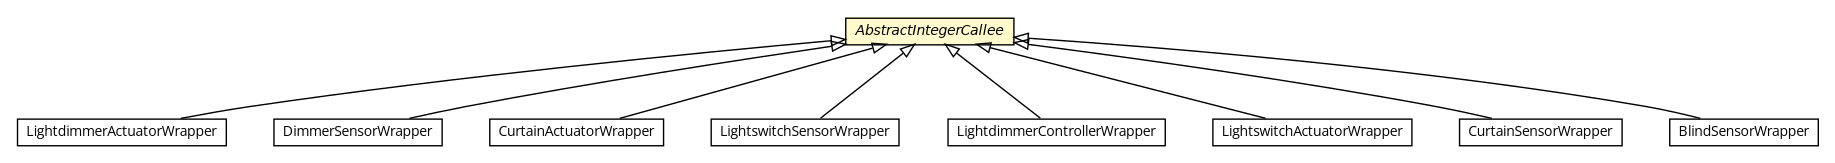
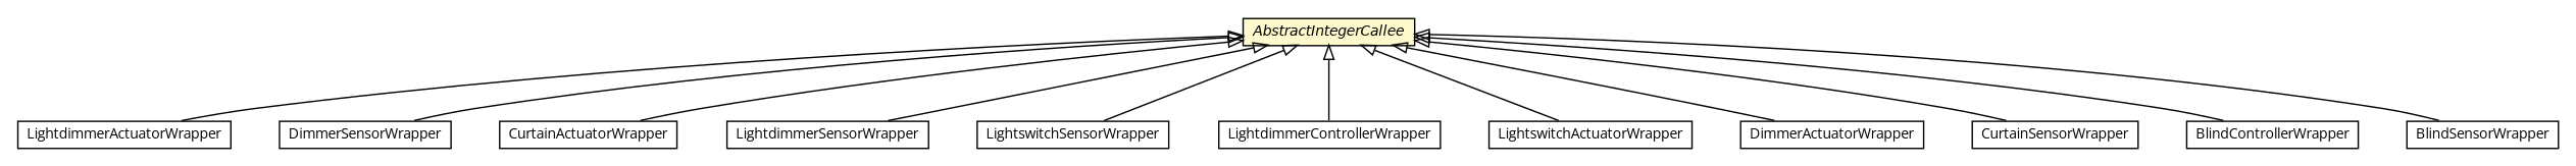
  digraph {
    fontname="Open Sans"
    nodesep=0.25
    ranksep=0.5
    node [fontcolor=black fontname="Open Sans" fontsize=10.0 shape=plaintext]
    edge [arrowtail=empty dir=back fontname="Open Sans" fontsize=10 headport=p labelfontname=Helvetica labelfontsize=10 tailport=p]
    n1 [label=<<table title="org.universAAL.lddi.smarthome.exporter.devices.LightdimmerActuatorWrapper" border="0" cellborder="1" cellspacing="0" cellpadding="2" port="p" href="./LightdimmerActuatorWrapper.html"> 		<tr><td><table border="0" cellspacing="0" cellpadding="1"> <tr><td align="center" balign="center"> LightdimmerActuatorWrapper </td></tr> 		</table></td></tr> 		</table>>]
    n2 [label=<<table title="org.universAAL.lddi.smarthome.exporter.devices.DimmerSensorWrapper" border="0" cellborder="1" cellspacing="0" cellpadding="2" port="p" href="./DimmerSensorWrapper.html"> 		<tr><td><table border="0" cellspacing="0" cellpadding="1"> <tr><td align="center" balign="center"> DimmerSensorWrapper </td></tr> 		</table></td></tr> 		</table>>]
    n3 [label=<<table title="org.universAAL.lddi.smarthome.exporter.devices.CurtainActuatorWrapper" border="0" cellborder="1" cellspacing="0" cellpadding="2" port="p" href="./CurtainActuatorWrapper.html"> 		<tr><td><table border="0" cellspacing="0" cellpadding="1"> <tr><td align="center" balign="center"> CurtainActuatorWrapper </td></tr> 		</table></td></tr> 		</table>>]
+   n4 [label=<<table title="org.universAAL.lddi.smarthome.exporter.devices.LightdimmerSensorWrapper" border="0" cellborder="1" cellspacing="0" cellpadding="2" port="p" href="./LightdimmerSensorWrapper.html"> 		<tr><td><table border="0" cellspacing="0" cellpadding="1"> <tr><td align="center" balign="center"> LightdimmerSensorWrapper </td></tr> 		</table></td></tr> 		</table>>]
    n5 [label=<<table title="org.universAAL.lddi.smarthome.exporter.devices.LightswitchSensorWrapper" border="0" cellborder="1" cellspacing="0" cellpadding="2" port="p" href="./LightswitchSensorWrapper.html"> 		<tr><td><table border="0" cellspacing="0" cellpadding="1"> <tr><td align="center" balign="center"> LightswitchSensorWrapper </td></tr> 		</table></td></tr> 		</table>>]
    n6 [label=<<table title="org.universAAL.lddi.smarthome.exporter.devices.LightdimmerControllerWrapper" border="0" cellborder="1" cellspacing="0" cellpadding="2" port="p" href="./LightdimmerControllerWrapper.html"> 		<tr><td><table border="0" cellspacing="0" cellpadding="1"> <tr><td align="center" balign="center"> LightdimmerControllerWrapper </td></tr> 		</table></td></tr> 		</table>>]
    n7 [label=<<table title="org.universAAL.lddi.smarthome.exporter.devices.LightswitchActuatorWrapper" border="0" cellborder="1" cellspacing="0" cellpadding="2" port="p" href="./LightswitchActuatorWrapper.html"> 		<tr><td><table border="0" cellspacing="0" cellpadding="1"> <tr><td align="center" balign="center"> LightswitchActuatorWrapper </td></tr> 		</table></td></tr> 		</table>>]
+   n8 [label=<<table title="org.universAAL.lddi.smarthome.exporter.devices.DimmerActuatorWrapper" border="0" cellborder="1" cellspacing="0" cellpadding="2" port="p" href="./DimmerActuatorWrapper.html"> 		<tr><td><table border="0" cellspacing="0" cellpadding="1"> <tr><td align="center" balign="center"> DimmerActuatorWrapper </td></tr> 		</table></td></tr> 		</table>>]
    n9 [label=<<table title="org.universAAL.lddi.smarthome.exporter.devices.CurtainSensorWrapper" border="0" cellborder="1" cellspacing="0" cellpadding="2" port="p" href="./CurtainSensorWrapper.html"> 		<tr><td><table border="0" cellspacing="0" cellpadding="1"> <tr><td align="center" balign="center"> CurtainSensorWrapper </td></tr> 		</table></td></tr> 		</table>>]
+   n10 [label=<<table title="org.universAAL.lddi.smarthome.exporter.devices.BlindControllerWrapper" border="0" cellborder="1" cellspacing="0" cellpadding="2" port="p" href="./BlindControllerWrapper.html"> 		<tr><td><table border="0" cellspacing="0" cellpadding="1"> <tr><td align="center" balign="center"> BlindControllerWrapper </td></tr> 		</table></td></tr> 		</table>>]
    n11 [label=<<table title="org.universAAL.lddi.smarthome.exporter.devices.AbstractIntegerCallee" border="0" cellborder="1" cellspacing="0" cellpadding="2" port="p" bgcolor="lemonChiffon" href="./AbstractIntegerCallee.html"> 		<tr><td><table border="0" cellspacing="0" cellpadding="1"> <tr><td align="center" balign="center"><font face="Helvetica-Oblique"> AbstractIntegerCallee </font></td></tr> 		</table></td></tr> 		</table>>]
    n12 [label=<<table title="org.universAAL.lddi.smarthome.exporter.devices.BlindSensorWrapper" border="0" cellborder="1" cellspacing="0" cellpadding="2" port="p" href="./BlindSensorWrapper.html"> 		<tr><td><table border="0" cellspacing="0" cellpadding="1"> <tr><td align="center" balign="center"> BlindSensorWrapper </td></tr> 		</table></td></tr> 		</table>>]
    n11 -> n1
    n11 -> n2
    n11 -> n3
+   n11 -> n4
    n11 -> n5
    n11 -> n6
    n11 -> n7
+   n11 -> n8
    n11 -> n9
+   n11 -> n10
    n11 -> n12
  }
